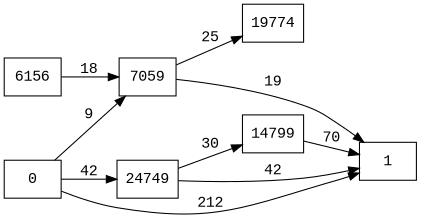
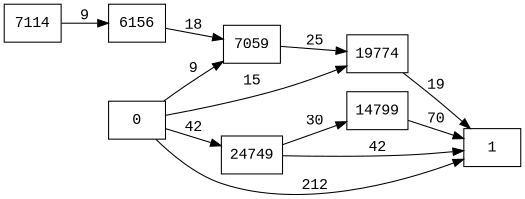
  digraph {
    fontname="Liberation Mono"
    rankdir=LR
    node [fontname="Liberation Mono" shape=rectangle]
    edge [fontname="Liberation Mono"]
    7059
    19774
    n3 [label=6156]
+   7114
    14799
    1
    24749
    0
    7059 -> 19774 [label=25]
-   7059 -> 1 [label=19]
+   19774 -> 1 [label=19]
    n3 -> 7059 [label=18]
+   7114 -> n3 [label=9]
    14799 -> 1 [label=70]
    24749 -> 14799 [label=30]
    24749 -> 1 [label=42]
    0 -> 7059 [label=9]
+   0 -> 19774 [label=15]
    0 -> 1 [label=212]
    0 -> 24749 [label=42]
  }
